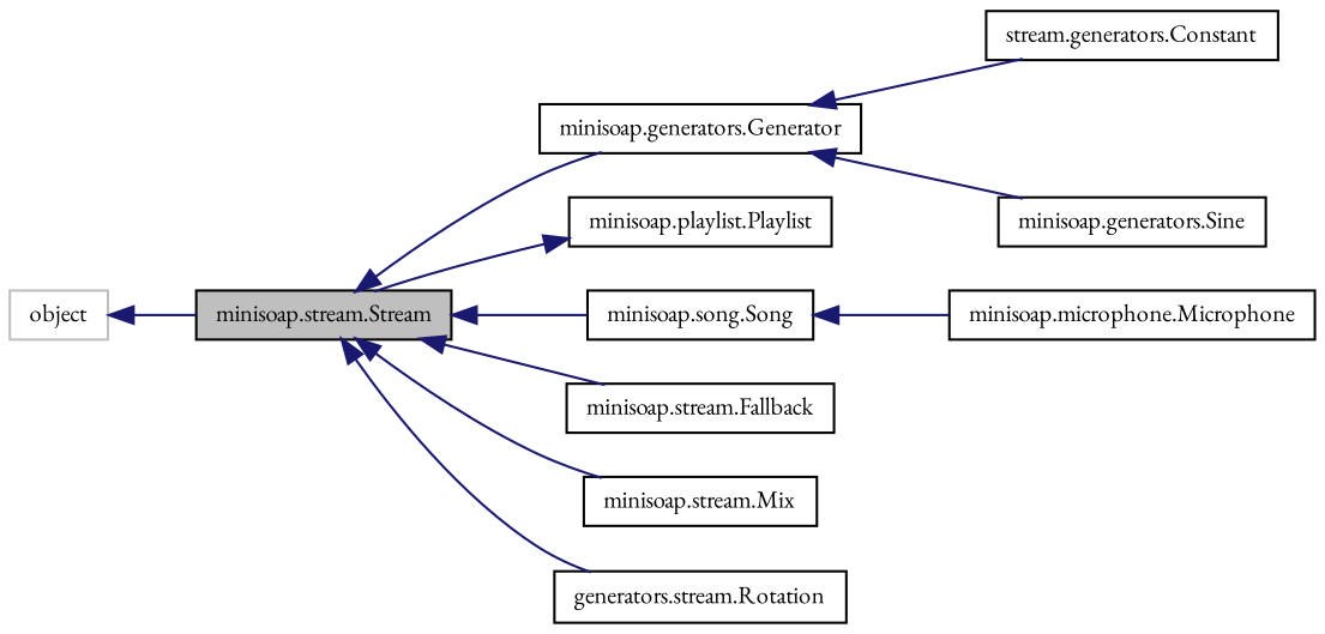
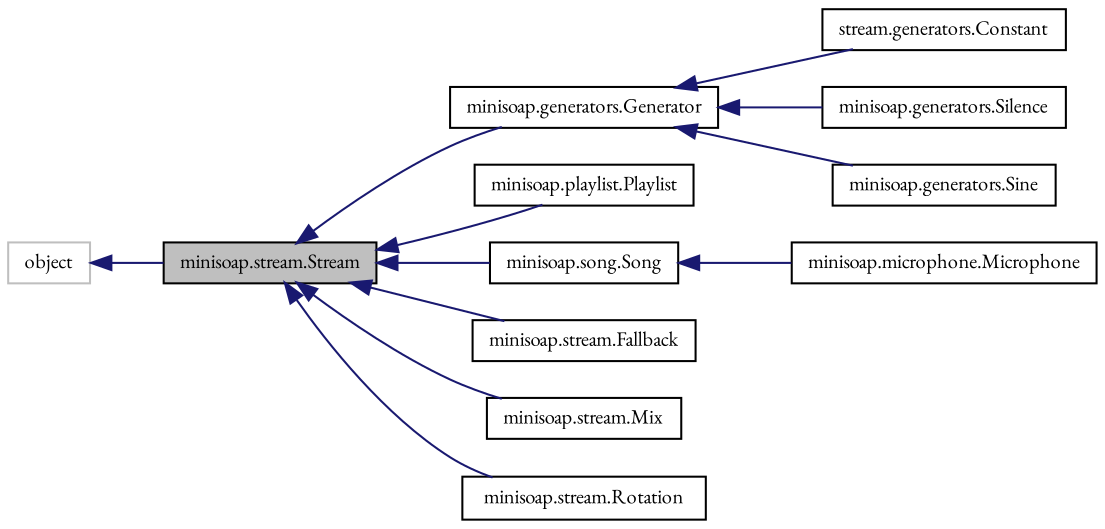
  digraph {
    fontname="EB Garamond"
    rankdir=LR
    node [color=black fillcolor=white fontname="EB Garamond" fontsize=10 shape=record style=filled]
    edge [color=midnightblue dir=back fontname="EB Garamond" fontsize=10 labelfontname=Helvetica labelfontsize=10 style=solid]
    n1 [fillcolor=grey75 fontcolor=black height=0.2 label="minisoap.stream.Stream" width=0.4]
    n2 [height=0.2 label="minisoap.generators.Generator" width=0.4]
    n3 [height=0.2 label="minisoap.playlist.Playlist" width=0.4]
    n4 [height=0.2 label="minisoap.song.Song" width=0.4]
    n5 [height=0.2 label="minisoap.stream.Fallback" width=0.4]
    n6 [height=0.2 label="minisoap.stream.Mix" width=0.4]
-   n7 [height=0.2 label="generators.stream.Rotation" width=0.4]
+   n7 [height=0.2 label="minisoap.stream.Rotation" width=0.4]
    n8 [height=0.2 label="stream.generators.Constant" width=0.4]
+   n9 [height=0.2 label="minisoap.generators.Silence" width=0.4]
    n10 [height=0.2 label="minisoap.generators.Sine" width=0.4]
    n11 [height=0.2 label="minisoap.microphone.Microphone" width=0.4]
    n12 [color=grey75 height=0.2 label=object width=0.4]
    n1 -> n2
-   n3 -> n1
+   n1 -> n3
    n1 -> n4
    n1 -> n5
    n1 -> n6
    n1 -> n7
    n2 -> n8
+   n2 -> n9
    n2 -> n10
    n4 -> n11
    n12 -> n1
  }
